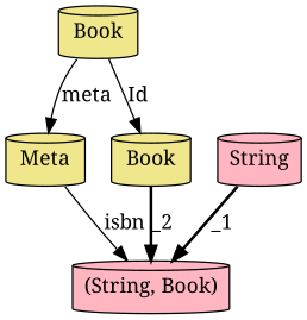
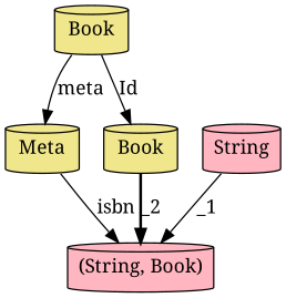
  digraph {
    fontname="Noto Serif"
    node [fillcolor=khaki fontname="Noto Serif" shape=cylinder style=filled]
    edge [fontname="Noto Serif"]
    n1 [label=Book]
    n2 [label=Meta]
    n3 [label=Book]
    n4 [fillcolor=lightpink label="(String, Book)"]
    n5 [fillcolor=lightpink label=String]
    n1 -> n2 [label=meta]
    n1 -> n3 [label=Id]
    n2 -> n4 [label=isbn]
    n3 -> n4 [label=_2 style=bold]
-   n5 -> n4 [label=_1 style=bold]
+   n5 -> n4 [label=_1 style=solid]
  }
